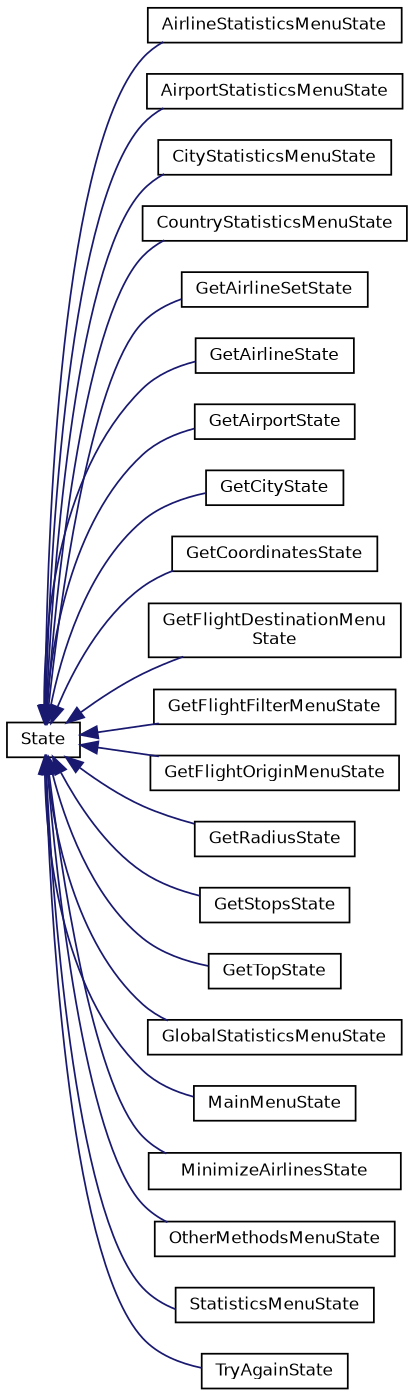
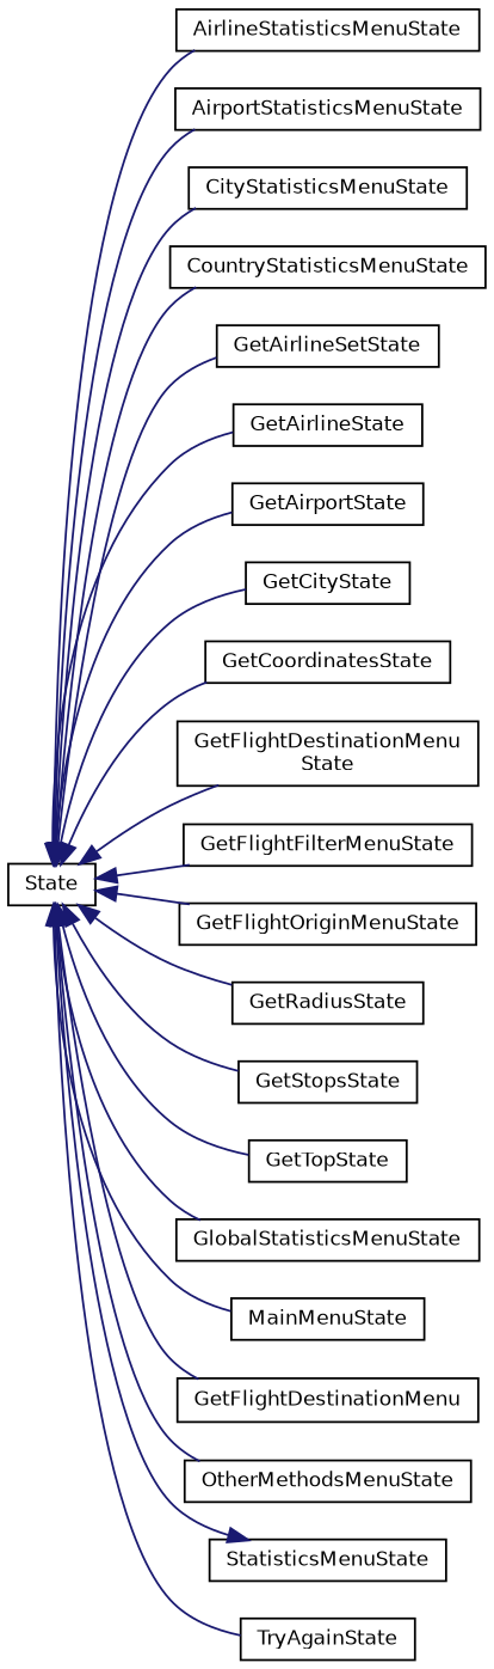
  digraph {
    rankdir=LR
    node [color=black fillcolor=white fontname=Helvetica fontsize=10 shape=record style=filled]
    edge [color=midnightblue dir=back fontname=Helvetica fontsize=10 labelfontname=Helvetica labelfontsize=10 style=solid]
    n1 [height=0.2 label=State width=0.4]
    n2 [height=0.2 label=AirlineStatisticsMenuState width=0.4]
    n3 [height=0.2 label=AirportStatisticsMenuState width=0.4]
    n4 [height=0.2 label=CityStatisticsMenuState width=0.4]
    n5 [height=0.2 label=CountryStatisticsMenuState width=0.4]
    n6 [height=0.2 label=GetAirlineSetState width=0.4]
    n7 [height=0.2 label=GetAirlineState width=0.4]
    n8 [height=0.2 label=GetAirportState width=0.4]
    n9 [height=0.2 label=GetCityState width=0.4]
    n10 [height=0.2 label=GetCoordinatesState width=0.4]
    n11 [height=0.2 label="GetFlightDestinationMenu\lState" width=0.4]
    n12 [height=0.2 label=GetFlightFilterMenuState width=0.4]
    n13 [height=0.2 label=GetFlightOriginMenuState width=0.4]
    n14 [height=0.2 label=GetRadiusState width=0.4]
    n15 [height=0.2 label=GetStopsState width=0.4]
    n16 [height=0.2 label=GetTopState width=0.4]
    n17 [height=0.2 label=GlobalStatisticsMenuState width=0.4]
    n18 [height=0.2 label=MainMenuState width=0.4]
-   n19 [height=0.2 label=MinimizeAirlinesState width=0.4]
+   n19 [height=0.2 label=GetFlightDestinationMenu width=0.4]
    n20 [height=0.2 label=OtherMethodsMenuState width=0.4]
    n21 [height=0.2 label=StatisticsMenuState width=0.4]
    n22 [height=0.2 label=TryAgainState width=0.4]
    n1 -> n2
    n1 -> n3
    n1 -> n4
    n1 -> n5
    n1 -> n6
    n1 -> n7
    n1 -> n8
    n1 -> n9
    n1 -> n10
    n1 -> n11
    n1 -> n12
    n1 -> n13
    n1 -> n14
    n1 -> n15
    n1 -> n16
    n1 -> n17
    n1 -> n18
    n1 -> n19
    n1 -> n20
-   n1 -> n21
+   n21 -> n1
    n1 -> n22
  }
